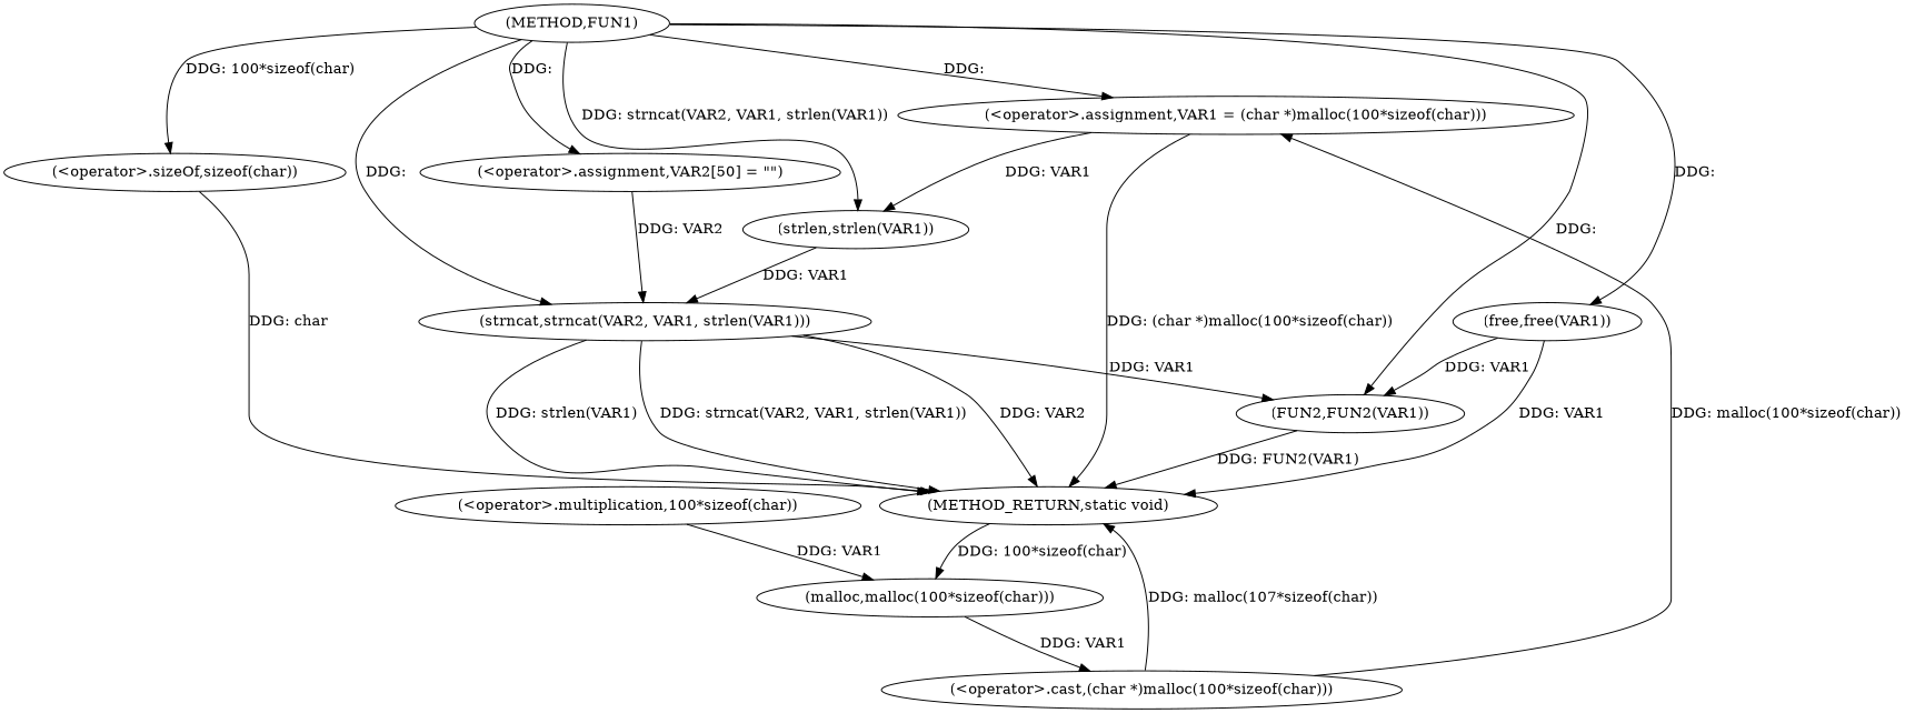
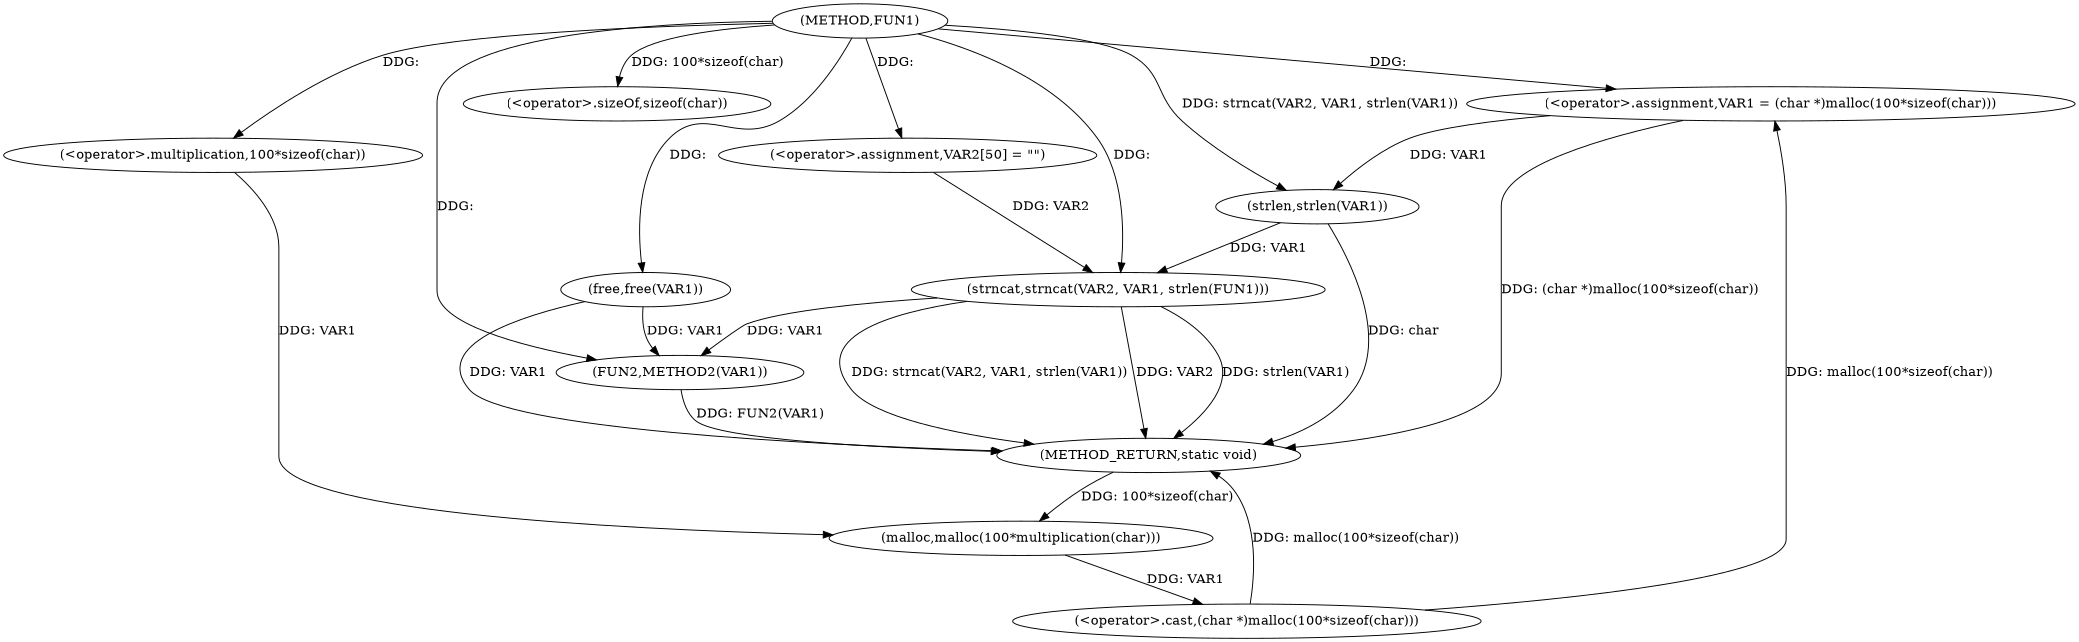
  digraph {
    n1 [label="(METHOD,FUN1)"]
    n2 [label="(<operator>.assignment,VAR1 = (char *)malloc(100*sizeof(char)))"]
    n3 [label="(<operator>.multiplication,100*sizeof(char))"]
    n4 [label="(<operator>.sizeOf,sizeof(char))"]
    n5 [label="(<operator>.assignment,VAR2[50] = \"\")"]
-   n6 [label="(strncat,strncat(VAR2, VAR1, strlen(VAR1)))"]
+   n6 [label="(strncat,strncat(VAR2, VAR1, strlen(FUN1)))"]
    n7 [label="(strlen,strlen(VAR1))"]
-   n8 [label="(FUN2,FUN2(VAR1))"]
+   n8 [label="(FUN2,METHOD2(VAR1))"]
    n9 [label="(free,free(VAR1))"]
    n10 [label="(METHOD_RETURN,static void)"]
-   n11 [label="(malloc,malloc(100*sizeof(char)))"]
+   n11 [label="(malloc,malloc(100*multiplication(char)))"]
    n12 [label="(<operator>.cast,(char *)malloc(100*sizeof(char)))"]
    n1 -> n2 [label="DDG: "]
+   n1 -> n3 [label="DDG: "]
    n1 -> n4 [label="DDG: 100*sizeof(char)"]
    n1 -> n5 [label="DDG: "]
    n1 -> n6 [label="DDG: "]
    n1 -> n7 [label="DDG: strncat(VAR2, VAR1, strlen(VAR1))"]
    n1 -> n8 [label="DDG: "]
    n1 -> n9 [label="DDG: "]
    n2 -> n7 [label="DDG: VAR1"]
    n2 -> n10 [label="DDG: (char *)malloc(100*sizeof(char))"]
    n3 -> n11 [label="DDG: VAR1"]
-   n4 -> n10 [label="DDG: char"]
+   n7 -> n10 [label="DDG: char"]
    n5 -> n6 [label="DDG: VAR2"]
    n6 -> n8 [label="DDG: VAR1"]
    n6 -> n10 [label="DDG: strncat(VAR2, VAR1, strlen(VAR1))"]
    n6 -> n10 [label="DDG: VAR2"]
    n6 -> n10 [label="DDG: strlen(VAR1)"]
    n7 -> n6 [label="DDG: VAR1"]
    n8 -> n10 [label="DDG: FUN2(VAR1)"]
    n9 -> n8 [label="DDG: VAR1"]
    n9 -> n10 [label="DDG: VAR1"]
    n10 -> n11 [label="DDG: 100*sizeof(char)"]
    n11 -> n12 [label="DDG: VAR1"]
    n12 -> n2 [label="DDG: malloc(100*sizeof(char))"]
-   n12 -> n10 [label="DDG: malloc(107*sizeof(char))"]
+   n12 -> n10 [label="DDG: malloc(100*sizeof(char))"]
  }
